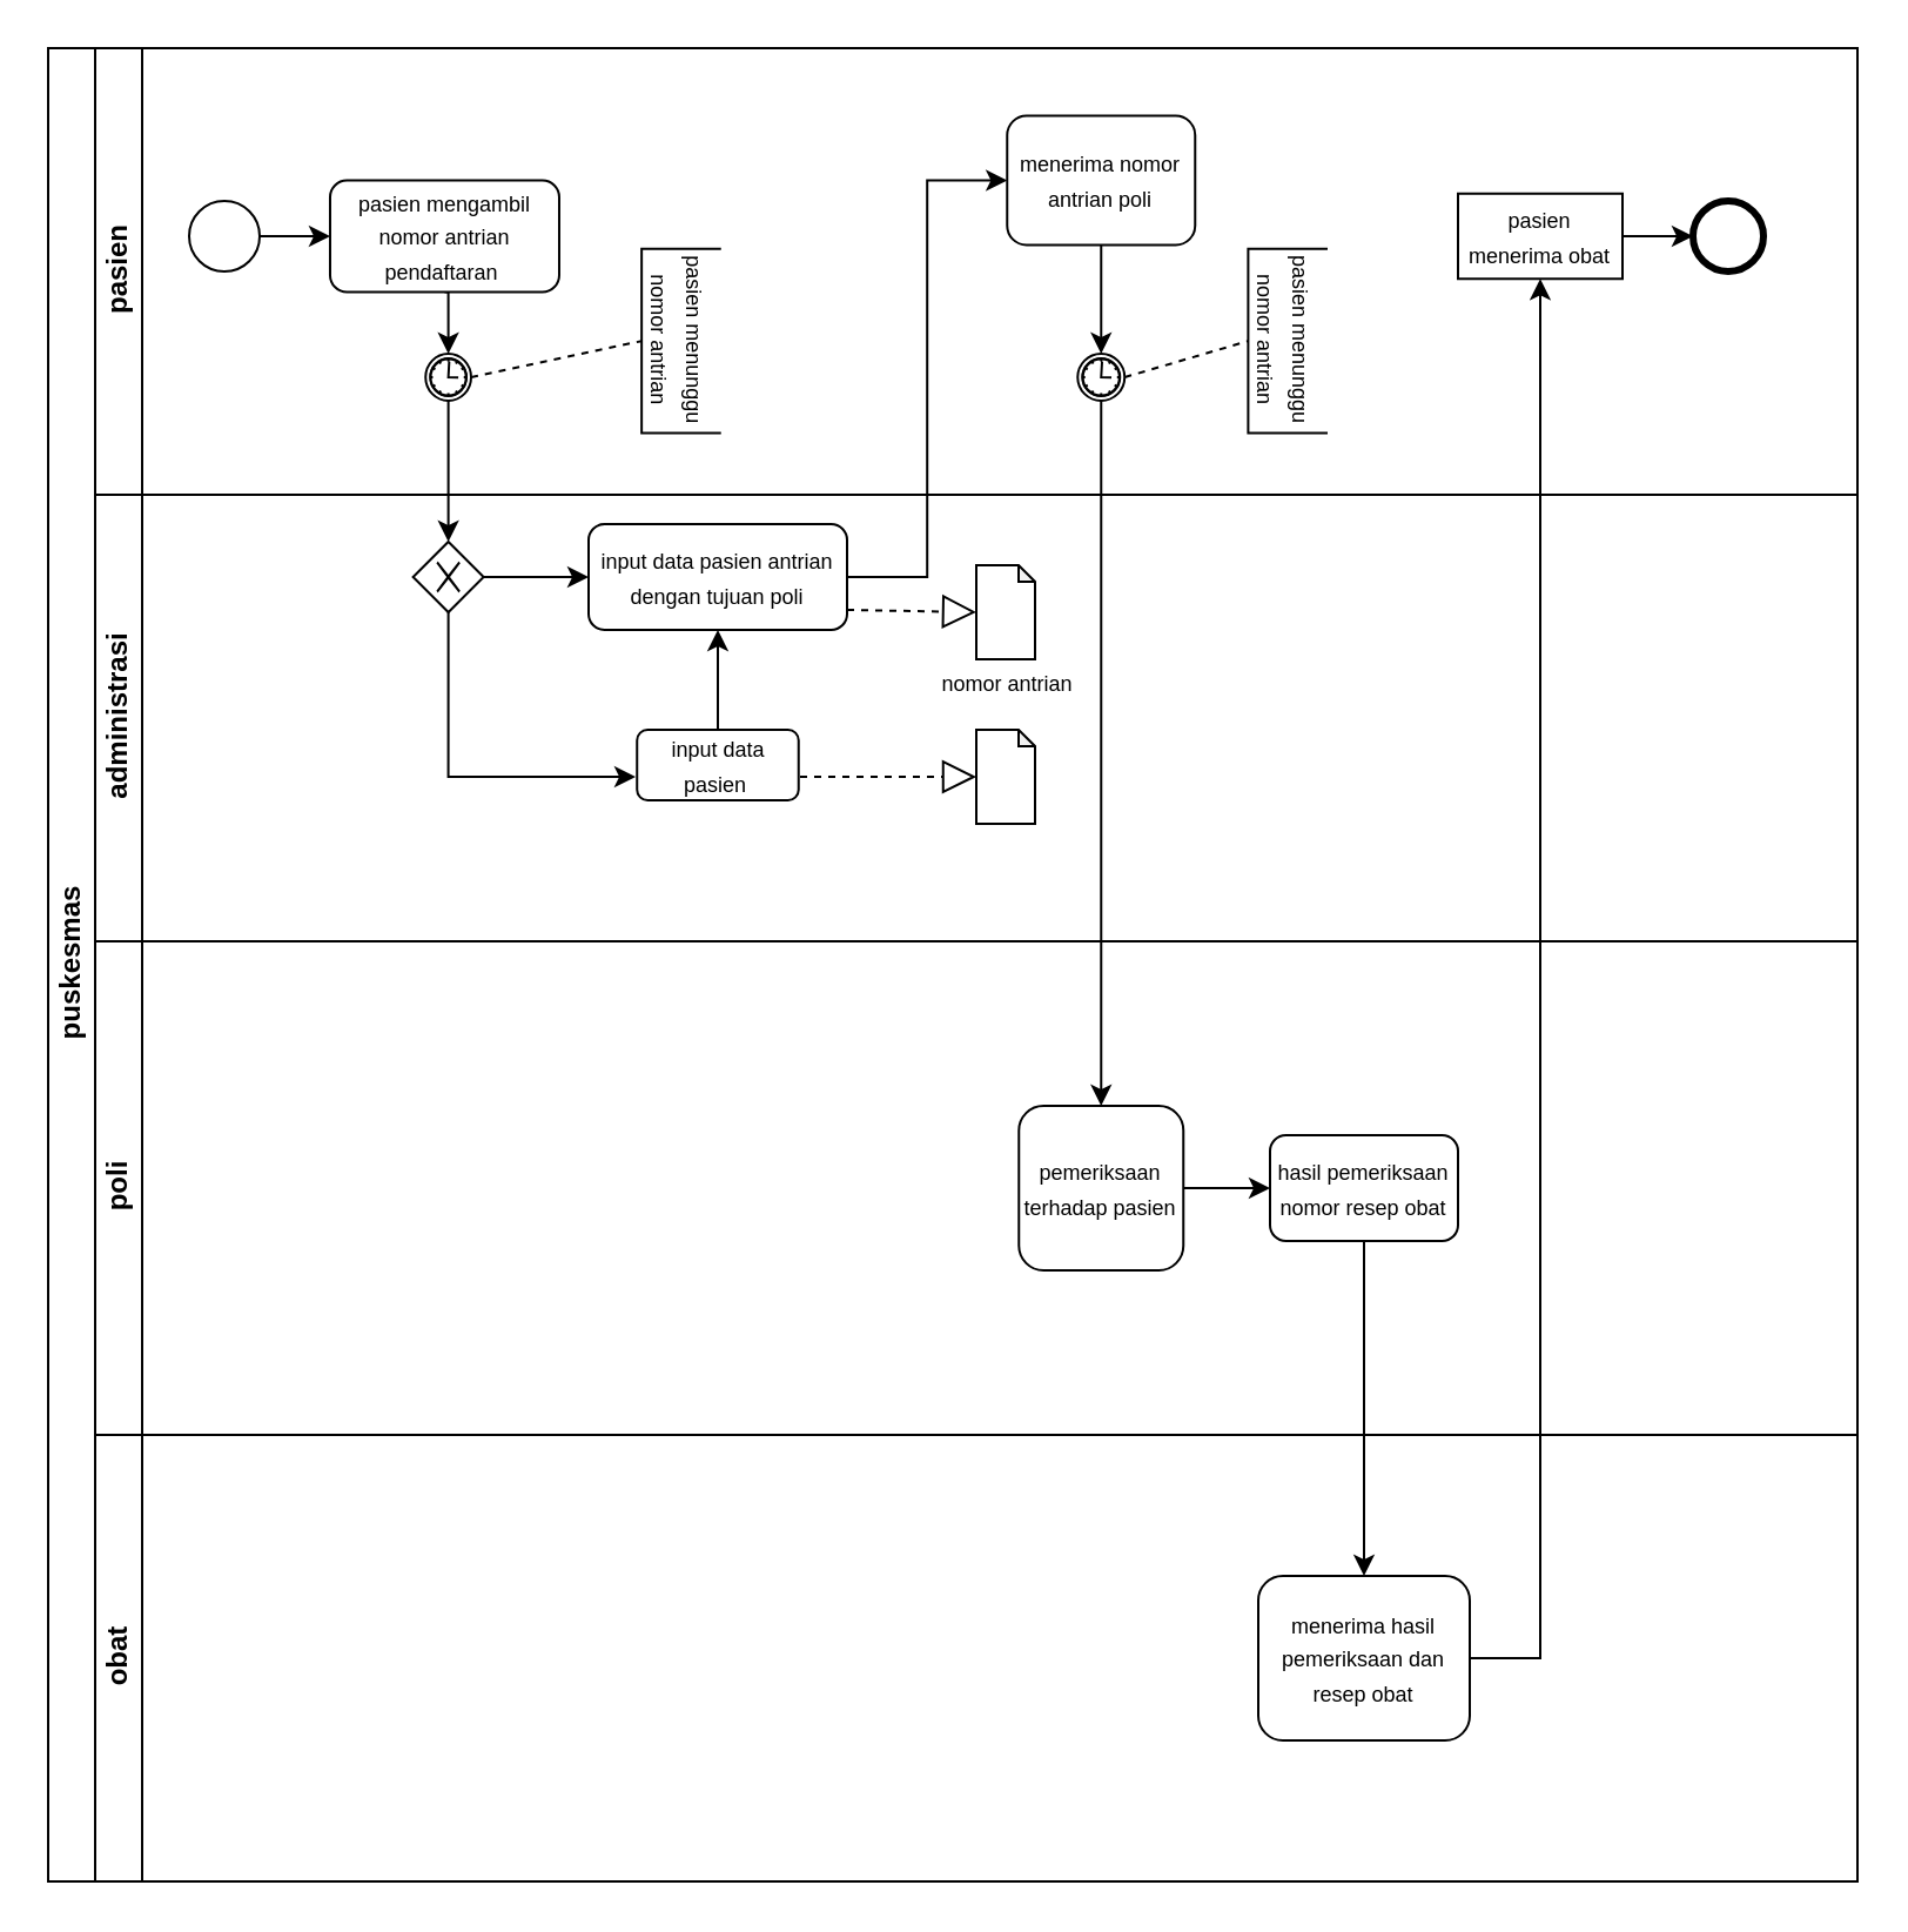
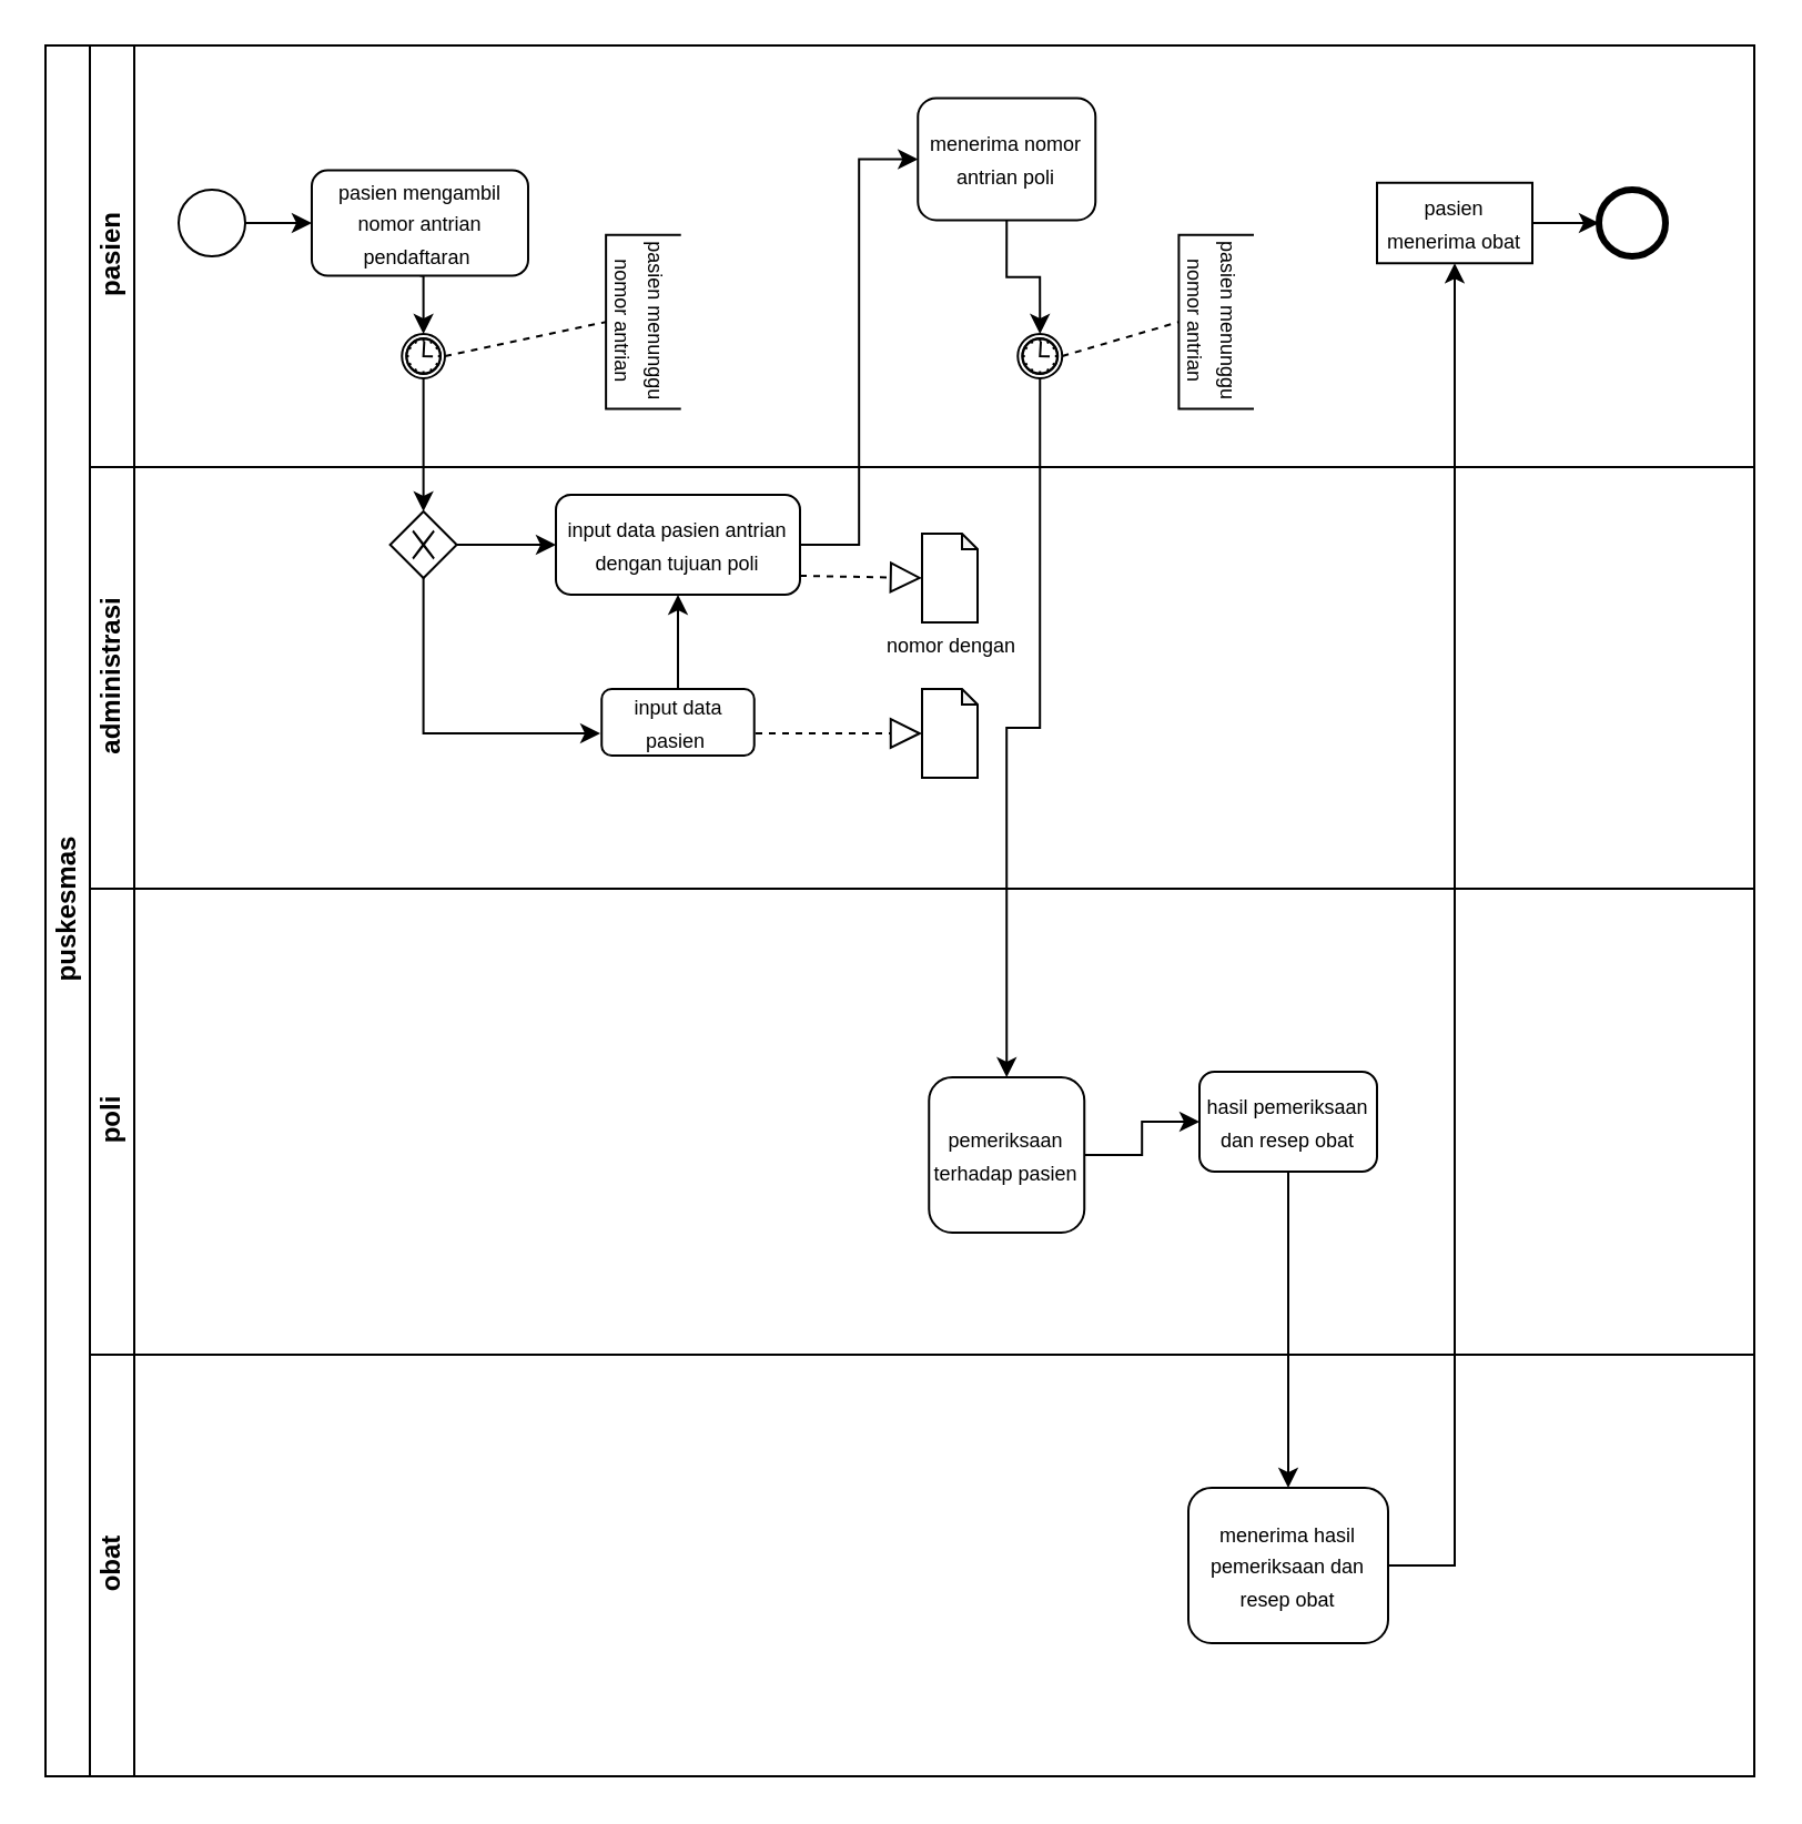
  <mxCell id="0" />
  <mxCell id="1" parent="0" />
  <mxCell id="2" value="puskesmas&lt;br&gt;" style="swimlane;html=1;childLayout=stackLayout;resizeParent=1;resizeParentMax=0;horizontal=0;startSize=20;horizontalStack=0;" parent="1" vertex="1"><mxGeometry x="20" y="20" width="770" height="780" as="geometry"><mxRectangle x="40" y="80" width="30" height="90" as="alternateBounds" /></mxGeometry></mxCell>
  <mxCell id="3" value="pasien" style="swimlane;html=1;startSize=20;horizontal=0;" parent="2" vertex="1"><mxGeometry x="20" width="750" height="190" as="geometry" /></mxCell>
  <mxCell id="4" style="edgeStyle=orthogonalEdgeStyle;rounded=0;orthogonalLoop=1;jettySize=auto;html=1;exitX=1;exitY=0.5;exitDx=0;exitDy=0;entryX=0;entryY=0.5;entryDx=0;entryDy=0;" edge="1" parent="3" source="5" target="7"><mxGeometry relative="1" as="geometry" /></mxCell>
  <mxCell id="5" value="" style="shape=mxgraph.bpmn.shape;html=1;verticalLabelPosition=bottom;labelBackgroundColor=#ffffff;verticalAlign=top;align=center;perimeter=ellipsePerimeter;outlineConnect=0;outline=standard;symbol=general;" parent="3" vertex="1"><mxGeometry x="40" y="65" width="30" height="30" as="geometry" /></mxCell>
  <mxCell id="6" style="edgeStyle=orthogonalEdgeStyle;rounded=0;orthogonalLoop=1;jettySize=auto;html=1;exitX=0.5;exitY=1;exitDx=0;exitDy=0;entryX=0.5;entryY=0;entryDx=0;entryDy=0;" edge="1" parent="3" source="7" target="14"><mxGeometry relative="1" as="geometry" /></mxCell>
  <mxCell id="7" value="&lt;font style=&quot;font-size: 9px&quot;&gt;&lt;font&gt;pasien mengambil nomor antrian pendaftaran&lt;/font&gt;&amp;nbsp;&lt;/font&gt;" style="rounded=1;whiteSpace=wrap;html=1;rotation=0;" parent="3" vertex="1"><mxGeometry x="99.99" y="56.25" width="97.5" height="47.5" as="geometry" /></mxCell>
  <mxCell id="8" style="edgeStyle=orthogonalEdgeStyle;rounded=0;orthogonalLoop=1;jettySize=auto;html=1;exitX=0.5;exitY=1;exitDx=0;exitDy=0;entryX=0.5;entryY=0;entryDx=0;entryDy=0;" edge="1" parent="3" source="9" target="15"><mxGeometry relative="1" as="geometry" /></mxCell>
- <mxCell id="9" value="&lt;font style=&quot;font-size: 9px&quot;&gt;menerima nomor antrian poli&lt;/font&gt;" style="rounded=1;whiteSpace=wrap;html=1;" parent="3" vertex="1"><mxGeometry x="388.13" y="28.75" width="80" height="55" as="geometry" /></mxCell>
+ <mxCell id="9" value="&lt;font style=&quot;font-size: 9px&quot;&gt;menerima nomor antrian poli&lt;/font&gt;" style="rounded=1;whiteSpace=wrap;html=1;" parent="3" vertex="1"><mxGeometry x="373.13" y="23.75" width="80" height="55" as="geometry" /></mxCell>
  <mxCell id="10" value="&lt;font style=&quot;font-size: 9px&quot;&gt;pasien menunggu nomor antrian&lt;/font&gt;" style="shape=partialRectangle;whiteSpace=wrap;html=1;bottom=1;right=1;left=1;top=0;fillColor=none;routingCenterX=-0.5;rotation=90;" parent="3" vertex="1"><mxGeometry x="468.13" y="107.96" width="78.43" height="33.29" as="geometry" /></mxCell>
  <mxCell id="11" style="edgeStyle=orthogonalEdgeStyle;rounded=0;orthogonalLoop=1;jettySize=auto;html=1;exitX=1;exitY=0.5;exitDx=0;exitDy=0;entryX=0;entryY=0.5;entryDx=0;entryDy=0;" edge="1" parent="3" source="12" target="13"><mxGeometry relative="1" as="geometry" /></mxCell>
  <mxCell id="12" value="&lt;font style=&quot;font-size: 9px&quot;&gt;pasien menerima obat&lt;/font&gt;" style="whiteSpace=wrap;html=1;rounded=0;" parent="3" vertex="1"><mxGeometry x="580" y="61.88" width="70" height="36.25" as="geometry" /></mxCell>
  <mxCell id="13" value="" style="shape=mxgraph.bpmn.shape;html=1;verticalLabelPosition=bottom;labelBackgroundColor=#ffffff;verticalAlign=top;align=center;perimeter=ellipsePerimeter;outlineConnect=0;outline=end;symbol=general;" parent="3" vertex="1"><mxGeometry x="680" y="65" width="30" height="30" as="geometry" /></mxCell>
  <mxCell id="14" value="" style="shape=mxgraph.bpmn.shape;html=1;verticalLabelPosition=bottom;labelBackgroundColor=#ffffff;verticalAlign=top;align=center;perimeter=ellipsePerimeter;outlineConnect=0;outline=catching;symbol=timer;" parent="3" vertex="1"><mxGeometry x="140.62" y="130" width="19.38" height="20" as="geometry" /></mxCell>
  <mxCell id="15" value="" style="shape=mxgraph.bpmn.shape;html=1;verticalLabelPosition=bottom;labelBackgroundColor=#ffffff;verticalAlign=top;align=center;perimeter=ellipsePerimeter;outlineConnect=0;outline=catching;symbol=timer;" parent="3" vertex="1"><mxGeometry x="418.14" y="130" width="19.99" height="20" as="geometry" /></mxCell>
  <mxCell id="16" value="&lt;font style=&quot;font-size: 9px&quot;&gt;pasien menunggu nomor antrian&lt;/font&gt;" style="shape=partialRectangle;whiteSpace=wrap;html=1;bottom=1;right=1;left=1;top=0;fillColor=none;routingCenterX=-0.5;rotation=90;" vertex="1" parent="3"><mxGeometry x="210" y="107.96" width="78.43" height="33.29" as="geometry" /></mxCell>
  <mxCell id="17" value="" style="endArrow=none;dashed=1;html=1;exitX=1;exitY=0.5;exitDx=0;exitDy=0;entryX=0.5;entryY=1;entryDx=0;entryDy=0;" edge="1" parent="3" source="14" target="16"><mxGeometry width="50" height="50" relative="1" as="geometry"><mxPoint x="320" y="210" as="sourcePoint" /><mxPoint x="370" y="160" as="targetPoint" /></mxGeometry></mxCell>
  <mxCell id="18" value="" style="endArrow=none;dashed=1;html=1;exitX=1;exitY=0.5;exitDx=0;exitDy=0;entryX=0.5;entryY=1;entryDx=0;entryDy=0;" edge="1" parent="3" source="15" target="10"><mxGeometry width="50" height="50" relative="1" as="geometry"><mxPoint x="320" y="210" as="sourcePoint" /><mxPoint x="370" y="160" as="targetPoint" /></mxGeometry></mxCell>
  <mxCell id="19" value="administrasi" style="swimlane;html=1;startSize=20;horizontal=0;" parent="2" vertex="1"><mxGeometry x="20" y="190" width="750" height="190" as="geometry" /></mxCell>
  <mxCell id="20" style="edgeStyle=orthogonalEdgeStyle;rounded=0;orthogonalLoop=1;jettySize=auto;html=1;exitX=1;exitY=0.5;exitDx=0;exitDy=0;entryX=0;entryY=0.5;entryDx=0;entryDy=0;" edge="1" parent="19" source="21" target="22"><mxGeometry relative="1" as="geometry" /></mxCell>
  <mxCell id="21" value="" style="shape=mxgraph.bpmn.shape;html=1;verticalLabelPosition=bottom;labelBackgroundColor=#ffffff;verticalAlign=top;align=center;perimeter=rhombusPerimeter;background=gateway;outlineConnect=0;outline=none;symbol=exclusiveGw;" parent="19" vertex="1"><mxGeometry x="135.31" y="20" width="30" height="30" as="geometry" /></mxCell>
  <mxCell id="22" value="&lt;font style=&quot;font-size: 9px&quot;&gt;input data pasien antrian dengan tujuan poli&lt;/font&gt;" style="rounded=1;whiteSpace=wrap;html=1;" parent="19" vertex="1"><mxGeometry x="210" y="12.5" width="110" height="45" as="geometry" /></mxCell>
  <mxCell id="23" style="edgeStyle=orthogonalEdgeStyle;rounded=0;orthogonalLoop=1;jettySize=auto;html=1;exitX=0.5;exitY=0;exitDx=0;exitDy=0;entryX=0.5;entryY=1;entryDx=0;entryDy=0;" edge="1" parent="19" source="24" target="22"><mxGeometry relative="1" as="geometry" /></mxCell>
  <mxCell id="24" value="&lt;font style=&quot;font-size: 9px&quot;&gt;input data pasien&amp;nbsp;&lt;/font&gt;" style="rounded=1;whiteSpace=wrap;html=1;" parent="19" vertex="1"><mxGeometry x="230.62" y="100" width="68.75" height="30" as="geometry" /></mxCell>
  <mxCell id="25" value="" style="shape=note;whiteSpace=wrap;html=1;backgroundOutline=1;darkOpacity=0.05;size=7;" parent="19" vertex="1"><mxGeometry x="375" y="30" width="25" height="40" as="geometry" /></mxCell>
  <mxCell id="26" value="" style="endArrow=block;dashed=1;endFill=0;endSize=12;html=1;entryX=0;entryY=0.5;entryDx=0;entryDy=0;entryPerimeter=0;" edge="1" parent="19" target="25"><mxGeometry width="160" relative="1" as="geometry"><mxPoint x="320" y="49" as="sourcePoint" /><mxPoint x="480" y="49" as="targetPoint" /></mxGeometry></mxCell>
  <mxCell id="27" value="" style="shape=note;whiteSpace=wrap;html=1;backgroundOutline=1;darkOpacity=0.05;size=7;" vertex="1" parent="19"><mxGeometry x="375" y="100" width="25" height="40" as="geometry" /></mxCell>
- <mxCell id="28" value="&lt;font style=&quot;font-size: 9px&quot;&gt;nomor antrian&lt;/font&gt;" style="text;html=1;align=center;verticalAlign=middle;resizable=0;points=[];autosize=1;" vertex="1" parent="19"><mxGeometry x="352.5" y="70" width="70" height="20" as="geometry" /></mxCell>
+ <mxCell id="28" value="&lt;font style=&quot;font-size: 9px&quot;&gt;nomor dengan&lt;/font&gt;" style="text;html=1;align=center;verticalAlign=middle;resizable=0;points=[];autosize=1;" vertex="1" parent="19"><mxGeometry x="352.5" y="70" width="70" height="20" as="geometry" /></mxCell>
  <mxCell id="29" value="poli" style="swimlane;html=1;startSize=20;horizontal=0;" parent="2" vertex="1"><mxGeometry x="20" y="380" width="750" height="210" as="geometry" /></mxCell>
  <mxCell id="30" style="edgeStyle=orthogonalEdgeStyle;rounded=0;orthogonalLoop=1;jettySize=auto;html=1;exitX=1;exitY=0.5;exitDx=0;exitDy=0;entryX=0;entryY=0.5;entryDx=0;entryDy=0;" edge="1" parent="29" source="31" target="32"><mxGeometry relative="1" as="geometry" /></mxCell>
- <mxCell id="31" value="&lt;font style=&quot;font-size: 9px&quot;&gt;pemeriksaan terhadap pasien&lt;/font&gt;" style="rounded=1;whiteSpace=wrap;html=1;" parent="29" vertex="1"><mxGeometry x="393.13" y="70" width="70" height="70" as="geometry" /></mxCell>
- <mxCell id="32" value="&lt;font style=&quot;font-size: 9px&quot;&gt;hasil pemeriksaan nomor resep obat&lt;/font&gt;" style="rounded=1;whiteSpace=wrap;html=1;" parent="29" vertex="1"><mxGeometry x="500" y="82.5" width="80" height="45" as="geometry" /></mxCell>
+ <mxCell id="31" value="&lt;font style=&quot;font-size: 9px&quot;&gt;pemeriksaan terhadap pasien&lt;/font&gt;" style="rounded=1;whiteSpace=wrap;html=1;" parent="29" vertex="1"><mxGeometry x="378.13" y="85" width="70" height="70" as="geometry" /></mxCell>
+ <mxCell id="32" value="&lt;font style=&quot;font-size: 9px&quot;&gt;hasil pemeriksaan dan resep obat&lt;/font&gt;" style="rounded=1;whiteSpace=wrap;html=1;" parent="29" vertex="1"><mxGeometry x="500" y="82.5" width="80" height="45" as="geometry" /></mxCell>
  <mxCell id="33" value="obat" style="swimlane;html=1;horizontal=0;startSize=20;" vertex="1" parent="2"><mxGeometry x="20" y="590" width="750" height="190" as="geometry" /></mxCell>
  <mxCell id="34" value="&lt;font style=&quot;font-size: 9px&quot;&gt;menerima hasil pemeriksaan dan resep obat&lt;/font&gt;" style="rounded=1;whiteSpace=wrap;html=1;" parent="33" vertex="1"><mxGeometry x="495" y="60" width="90" height="70" as="geometry" /></mxCell>
  <mxCell id="35" style="edgeStyle=orthogonalEdgeStyle;rounded=0;orthogonalLoop=1;jettySize=auto;html=1;exitX=0.5;exitY=1;exitDx=0;exitDy=0;" edge="1" parent="2" source="14" target="21"><mxGeometry relative="1" as="geometry" /></mxCell>
  <mxCell id="36" style="edgeStyle=orthogonalEdgeStyle;rounded=0;orthogonalLoop=1;jettySize=auto;html=1;exitX=1;exitY=0.5;exitDx=0;exitDy=0;entryX=0;entryY=0.5;entryDx=0;entryDy=0;" edge="1" parent="2" source="22" target="9"><mxGeometry relative="1" as="geometry" /></mxCell>
  <mxCell id="37" style="edgeStyle=orthogonalEdgeStyle;rounded=0;orthogonalLoop=1;jettySize=auto;html=1;exitX=0.5;exitY=1;exitDx=0;exitDy=0;entryX=0.5;entryY=0;entryDx=0;entryDy=0;" edge="1" parent="2" source="15" target="31"><mxGeometry relative="1" as="geometry" /></mxCell>
  <mxCell id="38" style="edgeStyle=orthogonalEdgeStyle;rounded=0;orthogonalLoop=1;jettySize=auto;html=1;exitX=0.5;exitY=1;exitDx=0;exitDy=0;entryX=0.5;entryY=0;entryDx=0;entryDy=0;" edge="1" parent="2" source="32" target="34"><mxGeometry relative="1" as="geometry" /></mxCell>
  <mxCell id="39" style="edgeStyle=orthogonalEdgeStyle;rounded=0;orthogonalLoop=1;jettySize=auto;html=1;exitX=1;exitY=0.5;exitDx=0;exitDy=0;entryX=0.5;entryY=1;entryDx=0;entryDy=0;" edge="1" parent="2" source="34" target="12"><mxGeometry relative="1" as="geometry"><mxPoint x="640" y="170" as="targetPoint" /></mxGeometry></mxCell>
  <mxCell id="40" style="edgeStyle=orthogonalEdgeStyle;rounded=0;orthogonalLoop=1;jettySize=auto;html=1;exitX=0.5;exitY=1;exitDx=0;exitDy=0;" edge="1" parent="1" source="21"><mxGeometry relative="1" as="geometry"><mxPoint x="270" y="330" as="targetPoint" /><Array as="points"><mxPoint x="190" y="330" /></Array></mxGeometry></mxCell>
  <mxCell id="41" value="" style="endArrow=block;dashed=1;endFill=0;endSize=12;html=1;entryX=0;entryY=0.5;entryDx=0;entryDy=0;entryPerimeter=0;" edge="1" parent="1" target="27"><mxGeometry width="160" relative="1" as="geometry"><mxPoint x="340" y="330" as="sourcePoint" /><mxPoint x="425" y="270" as="targetPoint" /></mxGeometry></mxCell>
